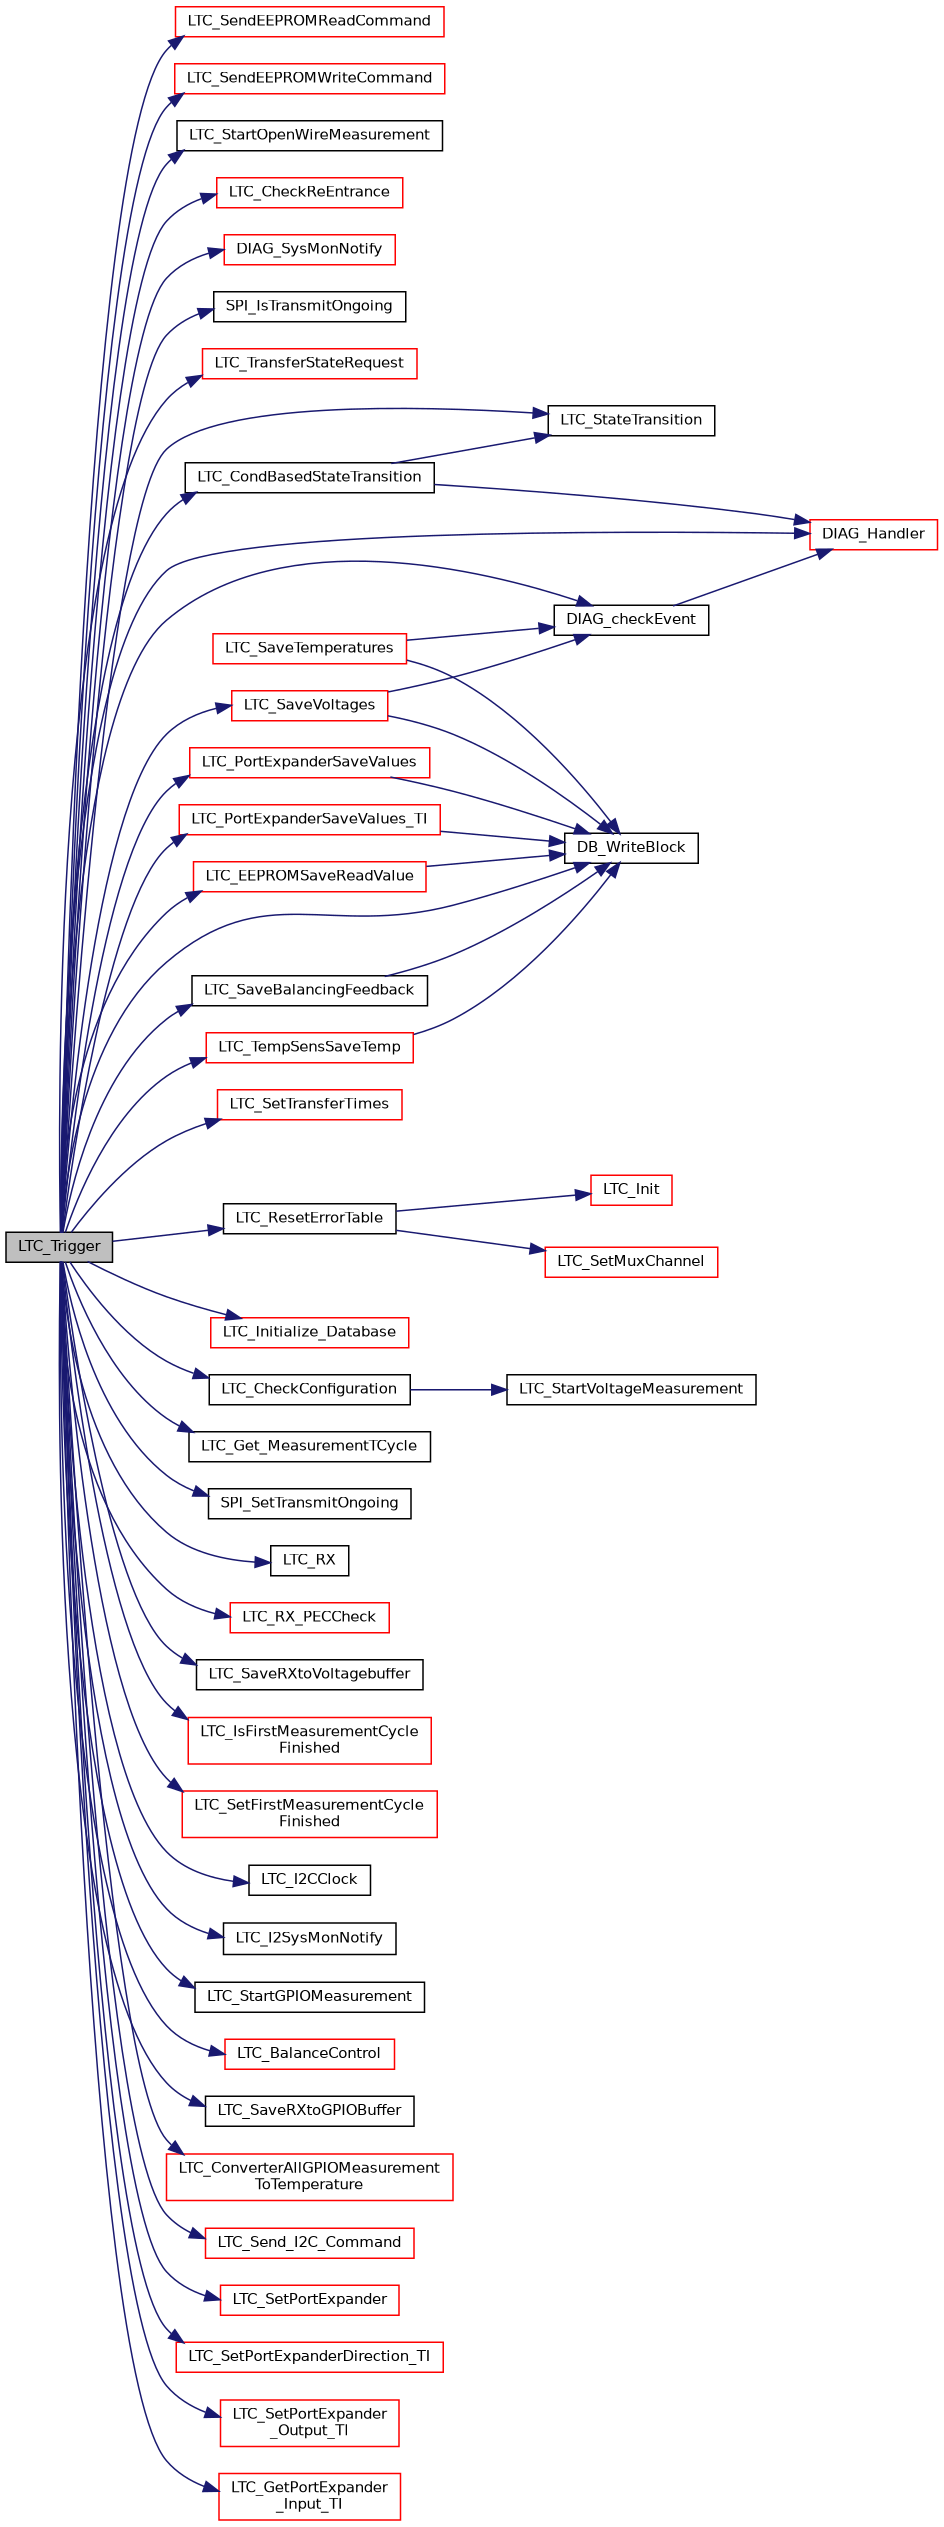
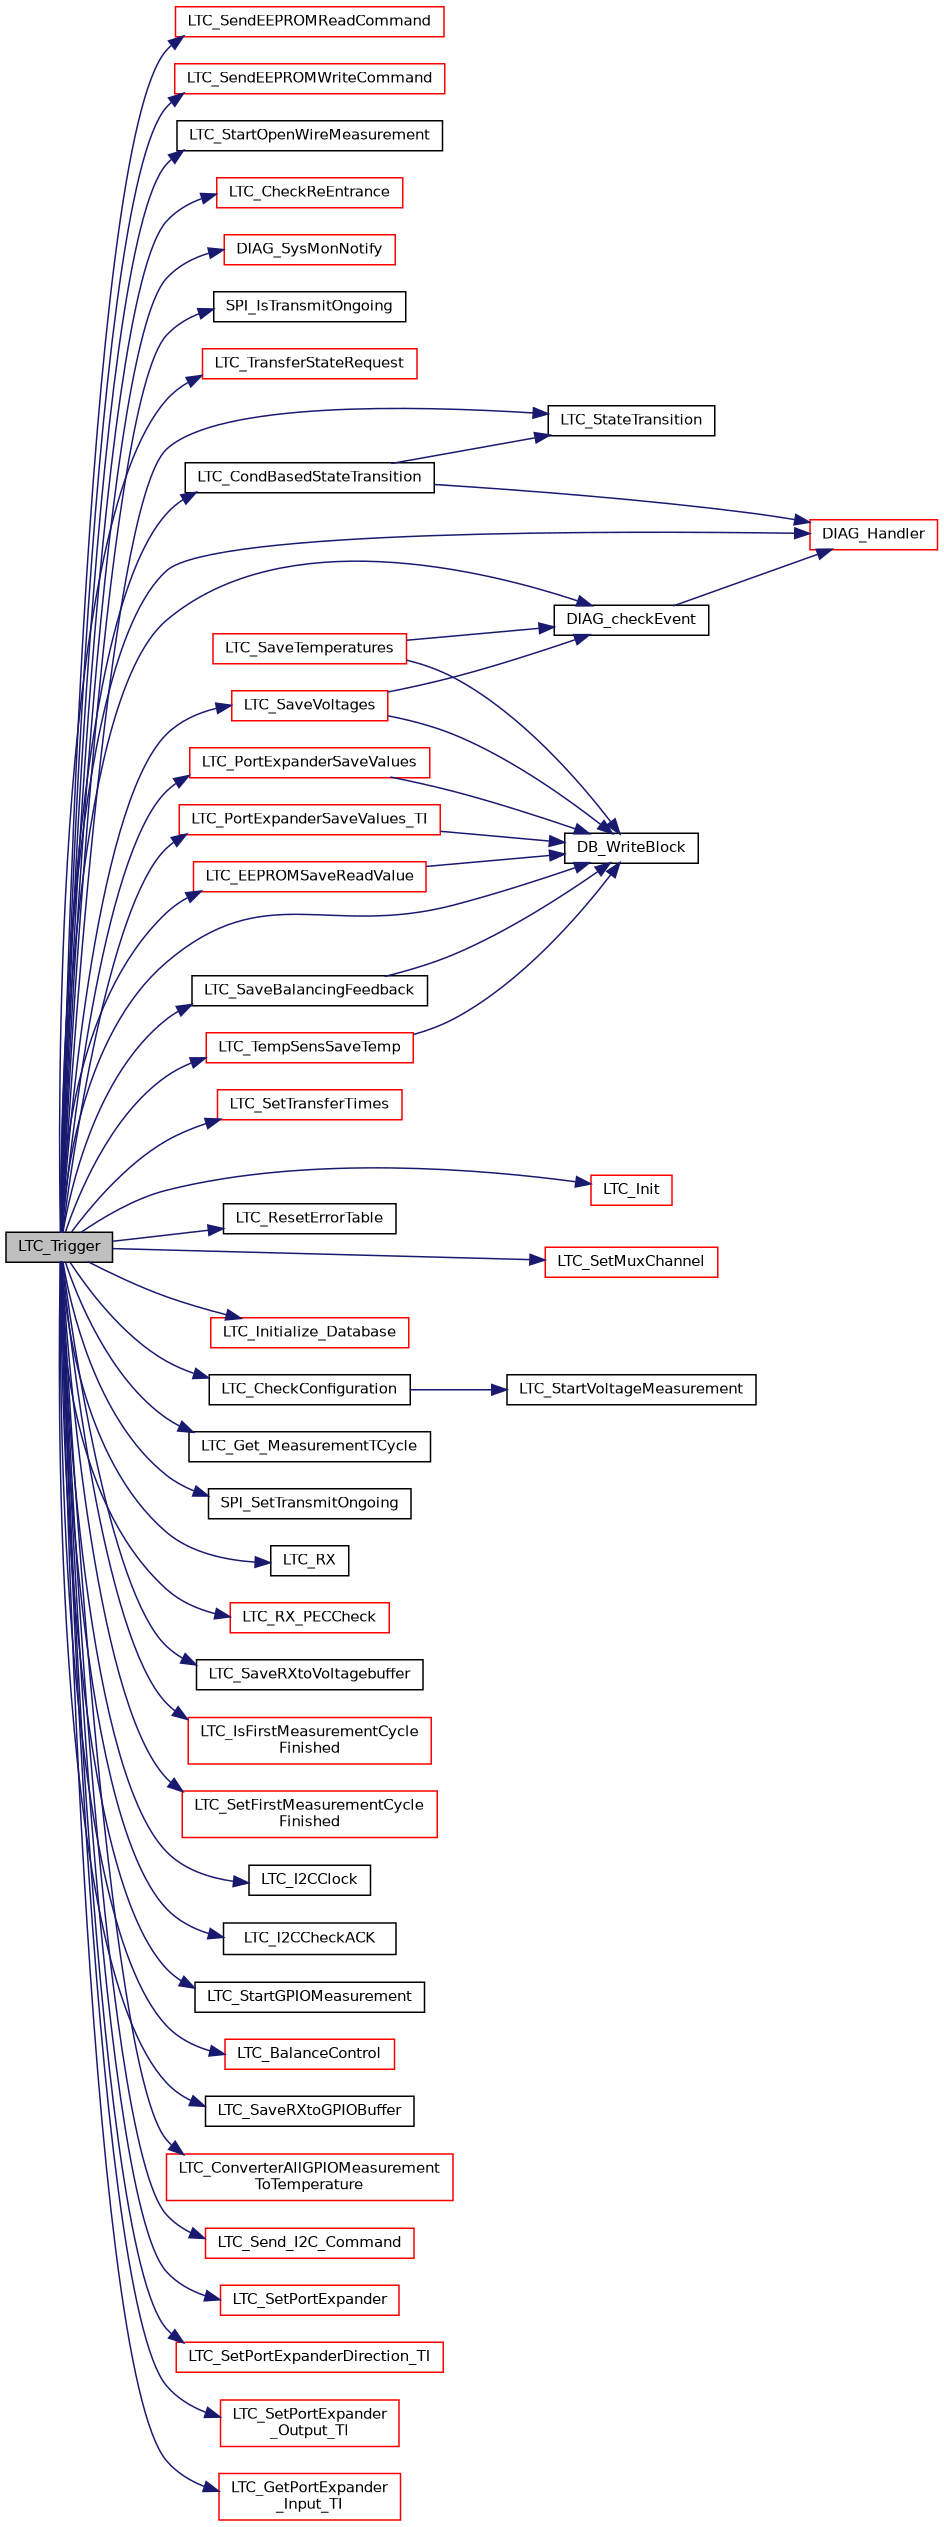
  digraph {
    rankdir=LR
    node [color=red fillcolor=white fontname=Helvetica fontsize=10 shape=record style=filled]
    edge [color=midnightblue fontname=Helvetica fontsize=10 labelfontname=Helvetica labelfontsize=10 style=solid]
    n1 [color=black fillcolor=grey75 fontcolor=black height=0.2 label=LTC_Trigger width=0.4]
    n2 [height=0.2 label=LTC_CheckReEntrance width=0.4]
    n3 [height=0.2 label=DIAG_SysMonNotify width=0.4]
    n4 [color=black height=0.2 label=SPI_IsTransmitOngoing width=0.4]
    n5 [height=0.2 label=LTC_TransferStateRequest width=0.4]
    n6 [color=black height=0.2 label=LTC_StateTransition width=0.4]
    n7 [height=0.2 label=LTC_SetTransferTimes width=0.4]
    n8 [color=black height=0.2 label=LTC_CondBasedStateTransition width=0.4]
    n9 [height=0.2 label=DIAG_Handler width=0.4]
    n10 [height=0.2 label=LTC_Init width=0.4]
    n11 [color=black height=0.2 label=DIAG_checkEvent width=0.4]
    n12 [height=0.2 label=LTC_Initialize_Database width=0.4]
    n13 [color=black height=0.2 label=LTC_ResetErrorTable width=0.4]
    n14 [color=black height=0.2 label=LTC_CheckConfiguration width=0.4]
    n15 [color=black height=0.2 label=LTC_Get_MeasurementTCycle width=0.4]
    n16 [color=black height=0.2 label=SPI_SetTransmitOngoing width=0.4]
    n17 [color=black height=0.2 label=LTC_RX width=0.4]
    n18 [height=0.2 label=LTC_RX_PECCheck width=0.4]
    n19 [color=black height=0.2 label=LTC_SaveRXtoVoltagebuffer width=0.4]
    n20 [height=0.2 label=LTC_SaveVoltages width=0.4]
    n21 [color=black height=0.2 label=DB_WriteBlock width=0.4]
    n22 [height=0.2 label="LTC_IsFirstMeasurementCycle\lFinished" width=0.4]
    n23 [height=0.2 label="LTC_SetFirstMeasurementCycle\lFinished" width=0.4]
    n24 [height=0.2 label=LTC_SetMuxChannel width=0.4]
    n25 [color=black height=0.2 label=LTC_I2CClock width=0.4]
-   n26 [color=black height=0.2 label=LTC_I2SysMonNotify width=0.4]
+   n26 [color=black height=0.2 label=LTC_I2CCheckACK width=0.4]
    n27 [color=black height=0.2 label=LTC_StartGPIOMeasurement width=0.4]
    n28 [height=0.2 label=LTC_BalanceControl width=0.4]
    n29 [color=black height=0.2 label=LTC_SaveRXtoGPIOBuffer width=0.4]
    n30 [height=0.2 label="LTC_ConverterAllGPIOMeasurement\lToTemperature" width=0.4]
    n31 [color=black height=0.2 label=LTC_SaveBalancingFeedback width=0.4]
    n32 [height=0.2 label=LTC_Send_I2C_Command width=0.4]
    n33 [height=0.2 label=LTC_TempSensSaveTemp width=0.4]
    n34 [height=0.2 label=LTC_SetPortExpander width=0.4]
    n35 [height=0.2 label=LTC_PortExpanderSaveValues width=0.4]
    n36 [height=0.2 label=LTC_SetPortExpanderDirection_TI width=0.4]
    n37 [height=0.2 label="LTC_SetPortExpander\l_Output_TI" width=0.4]
    n38 [height=0.2 label="LTC_GetPortExpander\l_Input_TI" width=0.4]
    n39 [height=0.2 label=LTC_PortExpanderSaveValues_TI width=0.4]
    n40 [height=0.2 label=LTC_SendEEPROMReadCommand width=0.4]
    n41 [height=0.2 label=LTC_EEPROMSaveReadValue width=0.4]
    n42 [height=0.2 label=LTC_SendEEPROMWriteCommand width=0.4]
    n43 [color=black height=0.2 label=LTC_StartOpenWireMeasurement width=0.4]
    n44 [color=black height=0.2 label=LTC_StartVoltageMeasurement width=0.4]
    n45 [height=0.2 label=LTC_SaveTemperatures width=0.4]
    n1 -> n2
    n1 -> n3
    n1 -> n4
    n1 -> n5
    n1 -> n6
    n1 -> n7
    n1 -> n8
    n1 -> n9
-   n13 -> n10
+   n1 -> n10
    n1 -> n11
    n1 -> n12
    n1 -> n13
    n1 -> n14
    n1 -> n15
    n1 -> n16
    n1 -> n17
    n1 -> n18
    n1 -> n19
    n1 -> n20
    n1 -> n21
    n1 -> n22
    n1 -> n23
-   n13 -> n24
+   n1 -> n24
    n1 -> n25
    n1 -> n26
    n1 -> n27
    n1 -> n28
    n1 -> n29
    n1 -> n30
    n1 -> n31
    n1 -> n32
    n1 -> n33
    n1 -> n34
    n1 -> n35
    n1 -> n36
    n1 -> n37
    n1 -> n38
    n1 -> n39
    n1 -> n40
    n1 -> n41
    n1 -> n42
    n1 -> n43
    n8 -> n6
    n8 -> n9
    n11 -> n9
    n14 -> n44
    n20 -> n11
    n20 -> n21
    n31 -> n21
    n33 -> n21
    n35 -> n21
    n39 -> n21
    n41 -> n21
    n45 -> n11
    n45 -> n21
  }
